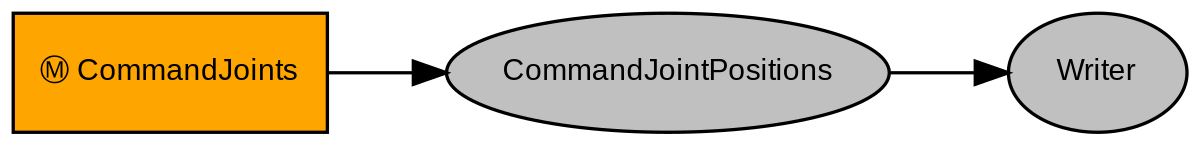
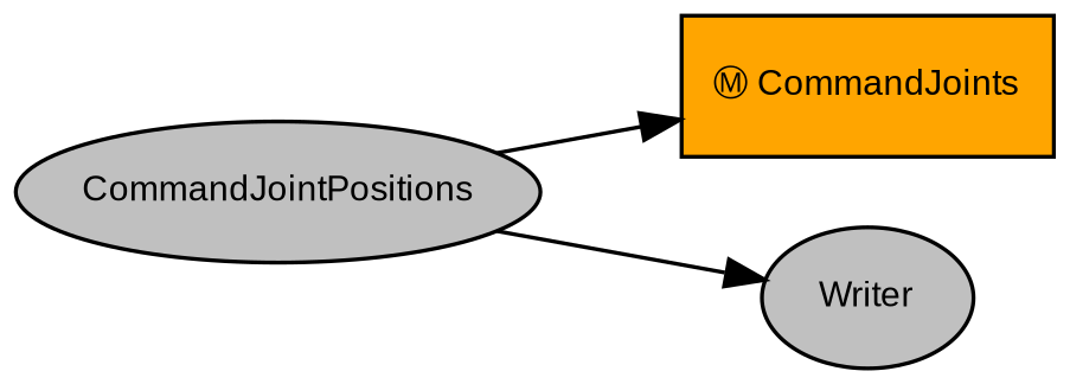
  digraph {
    fontname="Liberation Sans"
    ordering=out
    rankdir=LR
    node [fillcolor=gray fontcolor=black fontname="Liberation Sans" fontsize=9 shape=ellipse style=filled]
    edge [fontname="Liberation Sans"]
    n1 [fillcolor=orange label="Ⓜ CommandJoints" shape=box]
    n2 [label=CommandJointPositions]
    n3 [label=Writer]
-   n1 -> n2
+   n2 -> n1
    n2 -> n3
  }
